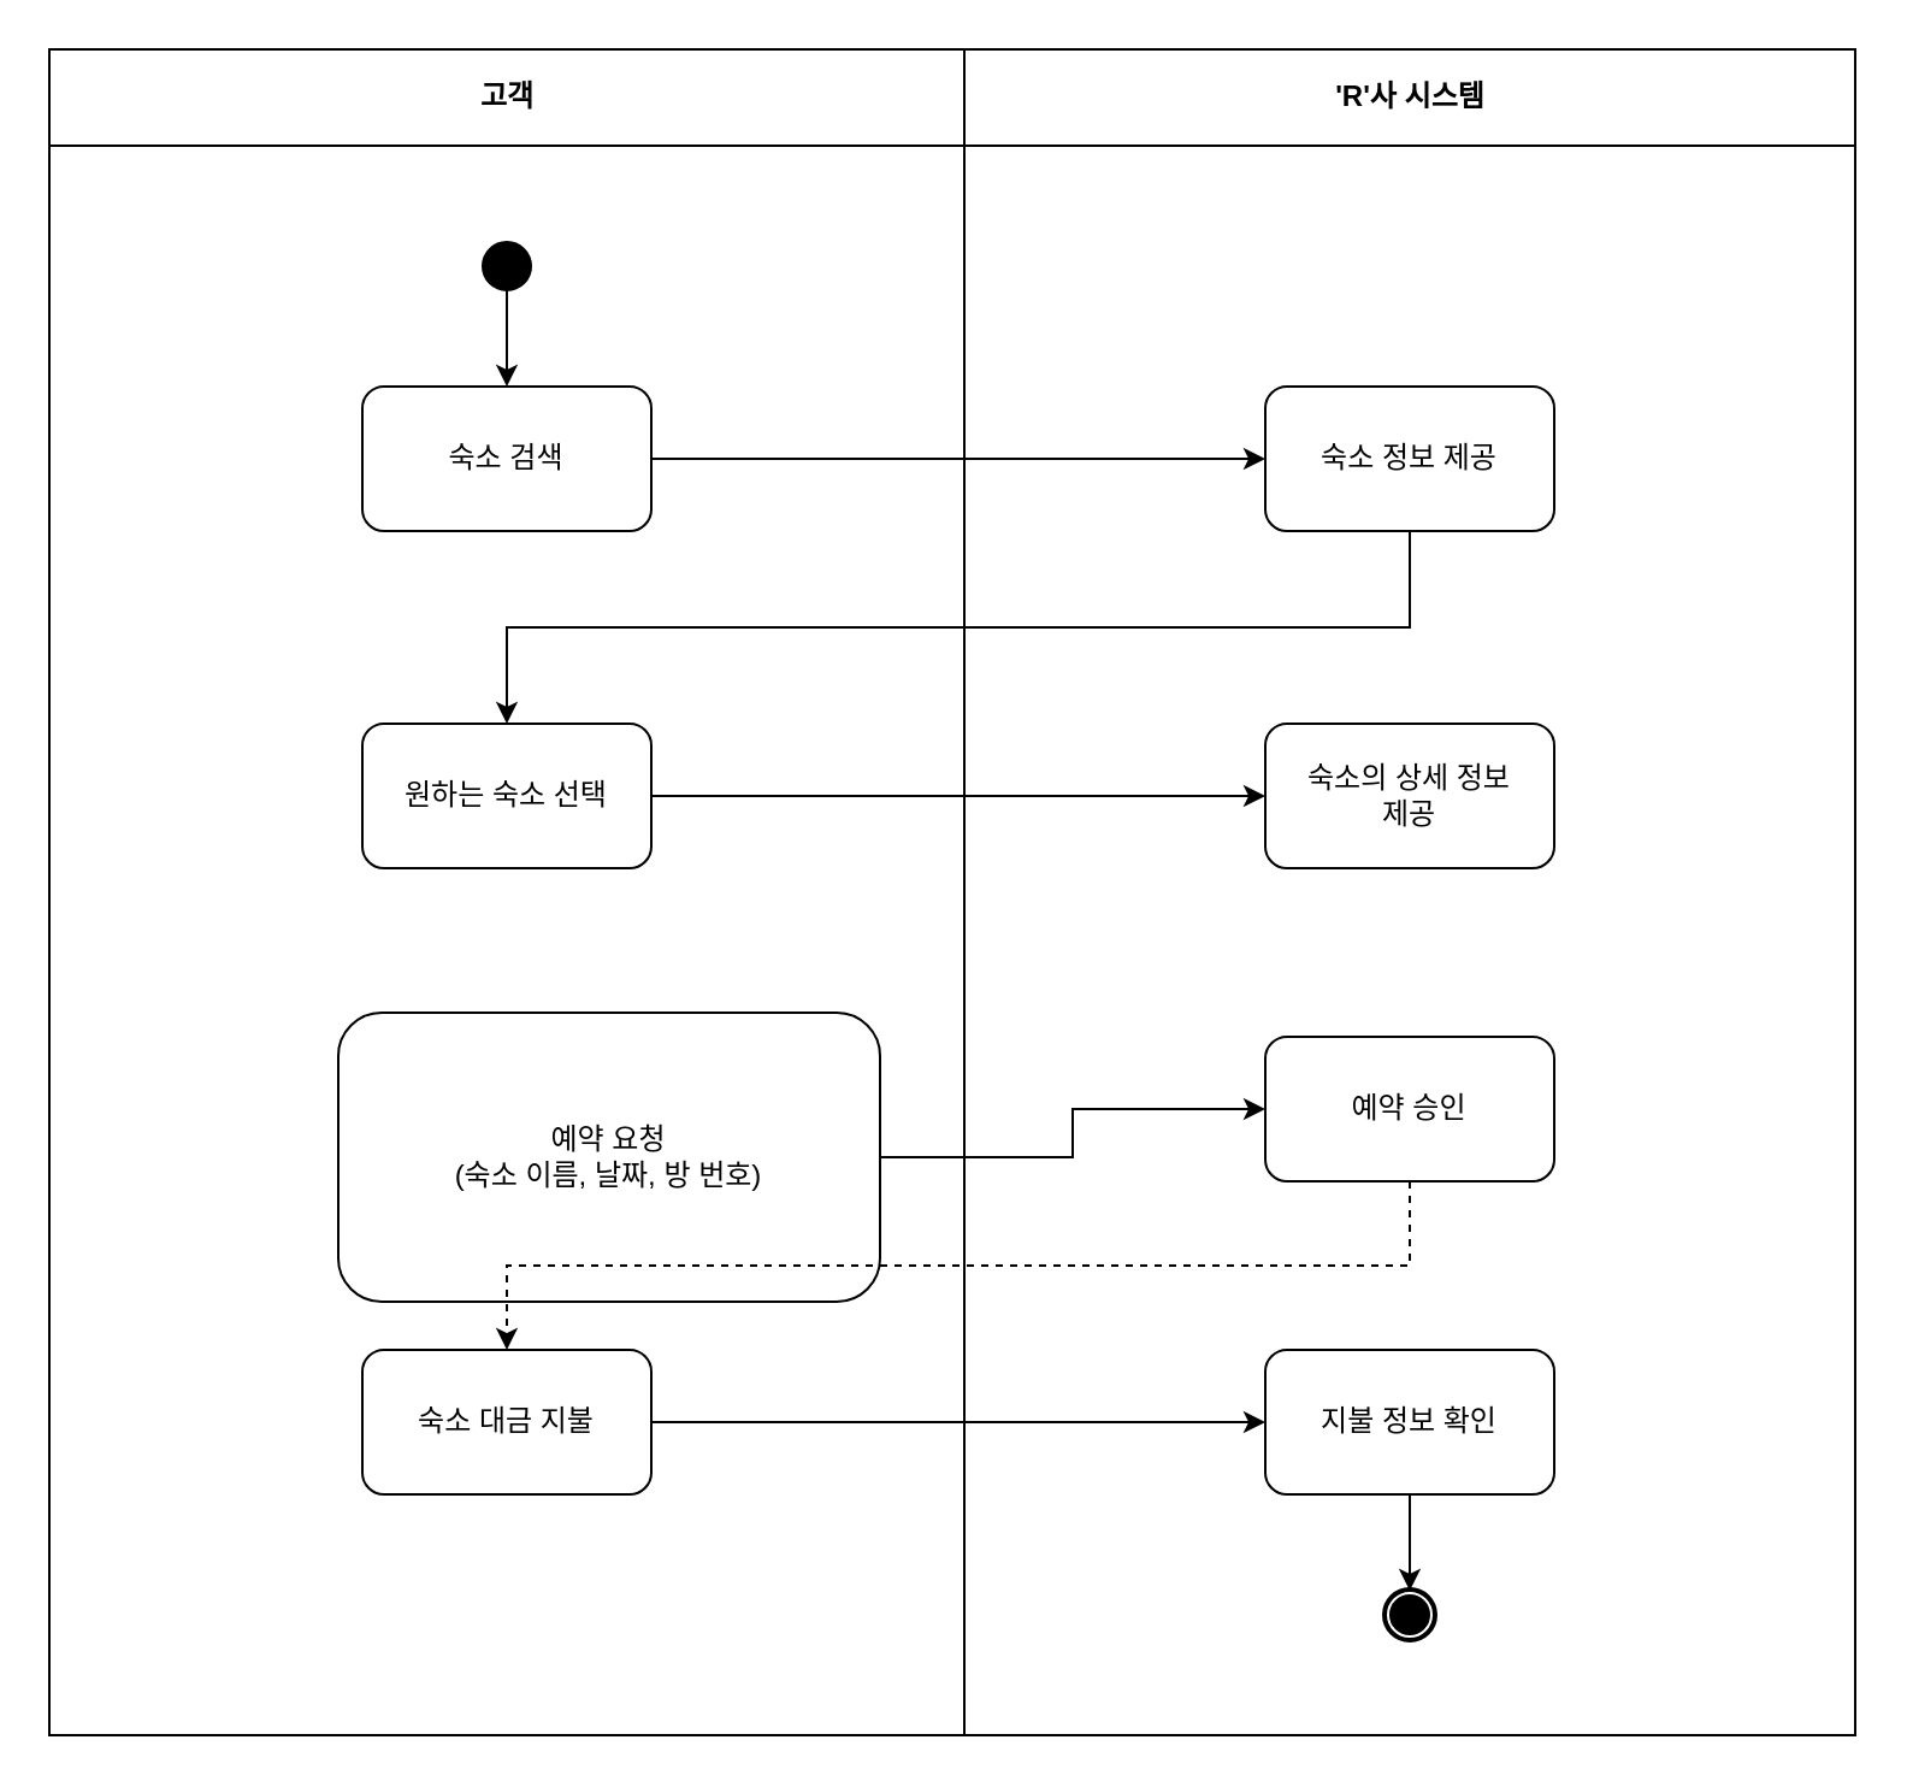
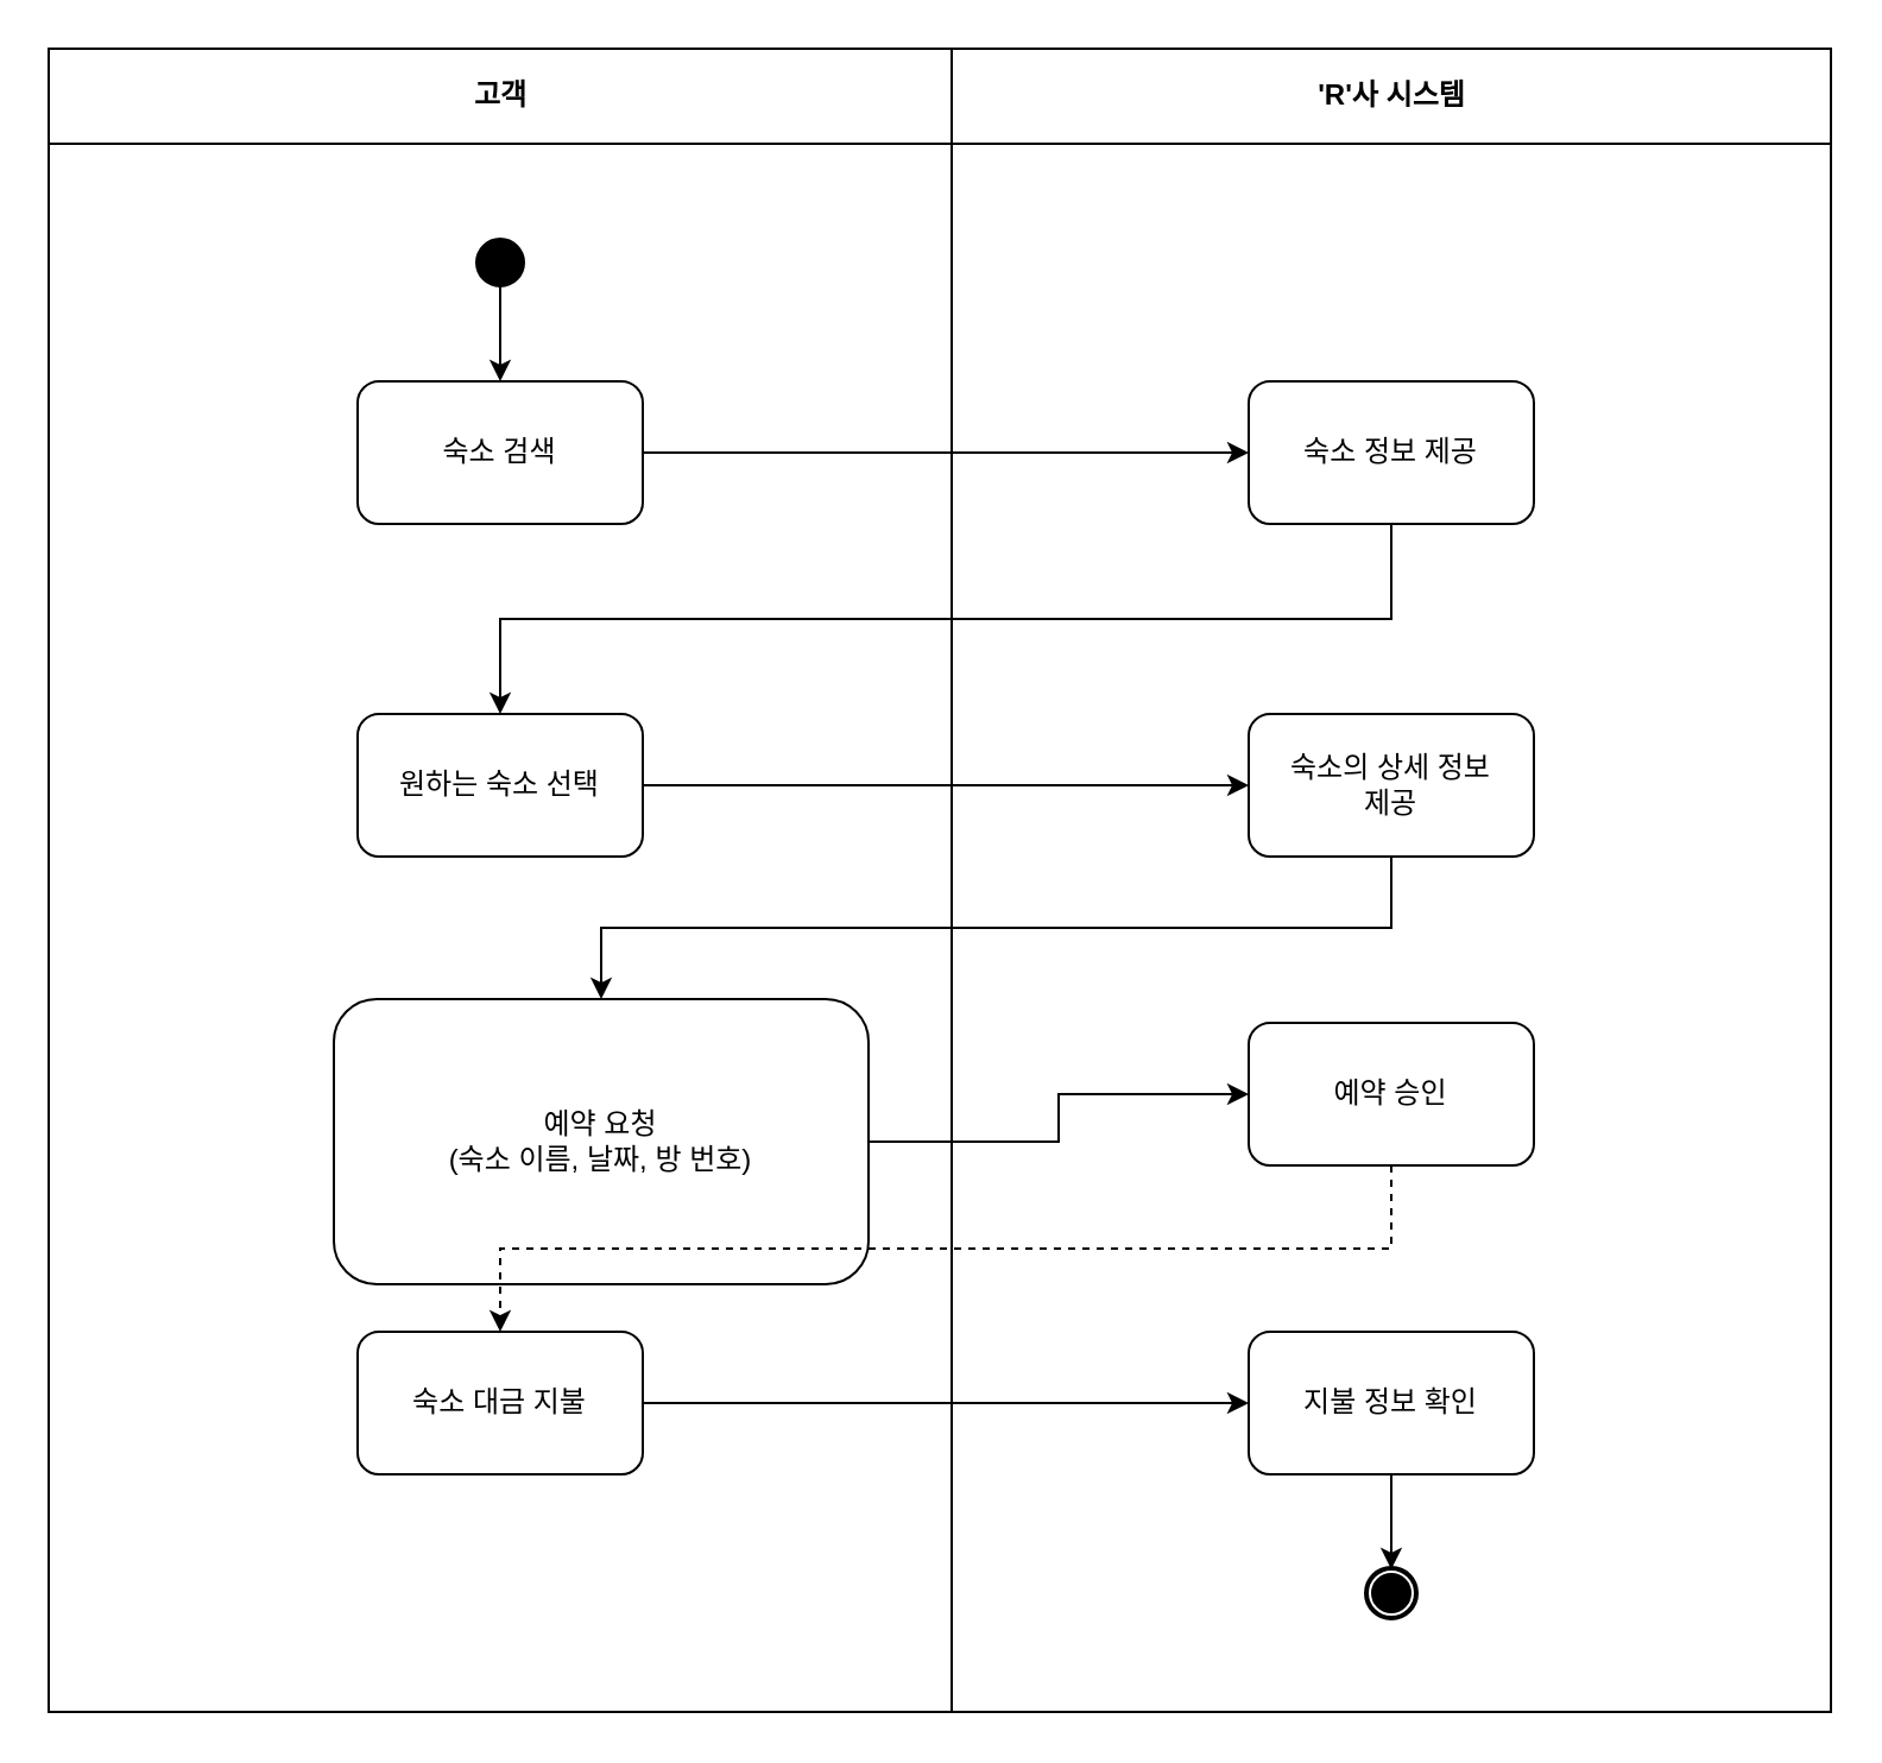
  <mxCell id="0" />
  <mxCell id="1" parent="0" />
  <mxCell id="2" value="" style="swimlane;html=1;childLayout=stackLayout;startSize=0;rounded=0;shadow=0;comic=0;labelBackgroundColor=none;strokeWidth=1;fontFamily=Verdana;fontSize=12;align=center;" parent="1" vertex="1"><mxGeometry x="20" y="20" width="750" height="700" as="geometry" /></mxCell>
  <mxCell id="3" value="고객" style="swimlane;html=1;startSize=40;" parent="2" vertex="1"><mxGeometry width="380" height="700" as="geometry" /></mxCell>
  <mxCell id="4" style="edgeStyle=orthogonalEdgeStyle;rounded=0;orthogonalLoop=1;jettySize=auto;html=1;exitX=0.5;exitY=1;exitDx=0;exitDy=0;entryX=0.5;entryY=0;entryDx=0;entryDy=0;" edge="1" parent="3" source="5" target="6"><mxGeometry relative="1" as="geometry" /></mxCell>
  <mxCell id="5" value="" style="ellipse;whiteSpace=wrap;html=1;rounded=0;shadow=0;comic=0;labelBackgroundColor=none;strokeWidth=1;fillColor=#000000;fontFamily=Verdana;fontSize=12;align=center;" parent="3" vertex="1"><mxGeometry x="180" y="80" width="20" height="20" as="geometry" /></mxCell>
  <mxCell id="6" value="숙소 검색" style="rounded=1;whiteSpace=wrap;html=1;" vertex="1" parent="3"><mxGeometry x="130" y="140" width="120" height="60" as="geometry" /></mxCell>
  <mxCell id="7" value="원하는 숙소 선택" style="rounded=1;whiteSpace=wrap;html=1;" vertex="1" parent="3"><mxGeometry x="130" y="280" width="120" height="60" as="geometry" /></mxCell>
  <mxCell id="8" value="예약 요청&lt;br&gt;(숙소 이름, 날짜, 방 번호)" style="rounded=1;whiteSpace=wrap;html=1;" vertex="1" parent="3"><mxGeometry x="120" y="400" width="225" height="120" as="geometry" /></mxCell>
  <mxCell id="9" value="숙소 대금 지불" style="rounded=1;whiteSpace=wrap;html=1;" vertex="1" parent="3"><mxGeometry x="130" y="540" width="120" height="60" as="geometry" /></mxCell>
  <mxCell id="10" value="'R'사 시스템" style="swimlane;html=1;startSize=40;" parent="2" vertex="1"><mxGeometry x="380" width="370" height="700" as="geometry" /></mxCell>
  <mxCell id="11" value="" style="shape=mxgraph.bpmn.shape;html=1;verticalLabelPosition=bottom;labelBackgroundColor=#ffffff;verticalAlign=top;perimeter=ellipsePerimeter;outline=end;symbol=terminate;rounded=0;shadow=0;comic=0;strokeWidth=1;fontFamily=Verdana;fontSize=12;align=center;" parent="10" vertex="1"><mxGeometry x="175" y="640" width="20" height="20" as="geometry" /></mxCell>
  <mxCell id="12" value="숙소 정보 제공" style="rounded=1;whiteSpace=wrap;html=1;" vertex="1" parent="10"><mxGeometry x="125" y="140" width="120" height="60" as="geometry" /></mxCell>
  <mxCell id="13" value="숙소의 상세 정보 &lt;br&gt;제공" style="rounded=1;whiteSpace=wrap;html=1;" vertex="1" parent="10"><mxGeometry x="125" y="280" width="120" height="60" as="geometry" /></mxCell>
  <mxCell id="14" value="예약 승인" style="rounded=1;whiteSpace=wrap;html=1;" vertex="1" parent="10"><mxGeometry x="125" y="410" width="120" height="60" as="geometry" /></mxCell>
  <mxCell id="15" style="edgeStyle=orthogonalEdgeStyle;rounded=0;orthogonalLoop=1;jettySize=auto;html=1;exitX=0.5;exitY=1;exitDx=0;exitDy=0;entryX=0.5;entryY=0;entryDx=0;entryDy=0;" edge="1" parent="10" source="16" target="11"><mxGeometry relative="1" as="geometry" /></mxCell>
  <mxCell id="16" value="지불 정보 확인" style="rounded=1;whiteSpace=wrap;html=1;" vertex="1" parent="10"><mxGeometry x="125" y="540" width="120" height="60" as="geometry" /></mxCell>
  <mxCell id="17" style="edgeStyle=orthogonalEdgeStyle;rounded=0;orthogonalLoop=1;jettySize=auto;html=1;exitX=1;exitY=0.5;exitDx=0;exitDy=0;entryX=0;entryY=0.5;entryDx=0;entryDy=0;" edge="1" parent="2" source="6" target="12"><mxGeometry relative="1" as="geometry" /></mxCell>
  <mxCell id="18" style="edgeStyle=orthogonalEdgeStyle;rounded=0;orthogonalLoop=1;jettySize=auto;html=1;exitX=0.5;exitY=1;exitDx=0;exitDy=0;entryX=0.5;entryY=0;entryDx=0;entryDy=0;" edge="1" parent="2" source="12" target="7"><mxGeometry relative="1" as="geometry" /></mxCell>
  <mxCell id="19" style="edgeStyle=orthogonalEdgeStyle;rounded=0;orthogonalLoop=1;jettySize=auto;html=1;exitX=1;exitY=0.5;exitDx=0;exitDy=0;entryX=0;entryY=0.5;entryDx=0;entryDy=0;" edge="1" parent="2" source="7" target="13"><mxGeometry relative="1" as="geometry" /></mxCell>
+ <mxCell id="20" style="edgeStyle=orthogonalEdgeStyle;rounded=0;orthogonalLoop=1;jettySize=auto;html=1;exitX=0.5;exitY=1;exitDx=0;exitDy=0;entryX=0.5;entryY=0;entryDx=0;entryDy=0;" edge="1" parent="2" source="13" target="8"><mxGeometry relative="1" as="geometry" /></mxCell>
  <mxCell id="21" style="edgeStyle=orthogonalEdgeStyle;rounded=0;orthogonalLoop=1;jettySize=auto;html=1;exitX=1;exitY=0.5;exitDx=0;exitDy=0;entryX=0;entryY=0.5;entryDx=0;entryDy=0;" edge="1" parent="2" source="8" target="14"><mxGeometry relative="1" as="geometry" /></mxCell>
  <mxCell id="22" style="edgeStyle=orthogonalEdgeStyle;rounded=0;orthogonalLoop=1;jettySize=auto;html=1;exitX=0.5;exitY=1;exitDx=0;exitDy=0;entryX=0.5;entryY=0;entryDx=0;entryDy=0;dashed=1;" edge="1" parent="2" source="14" target="9"><mxGeometry relative="1" as="geometry" /></mxCell>
  <mxCell id="23" style="edgeStyle=orthogonalEdgeStyle;rounded=0;orthogonalLoop=1;jettySize=auto;html=1;exitX=1;exitY=0.5;exitDx=0;exitDy=0;entryX=0;entryY=0.5;entryDx=0;entryDy=0;" edge="1" parent="2" source="9" target="16"><mxGeometry relative="1" as="geometry" /></mxCell>
